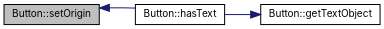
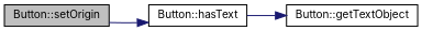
  digraph {
    fontname=Inter
    rankdir=LR
    node [color=black fillcolor=white fontname=Inter fontsize=10 shape=record style=filled]
    edge [color=midnightblue fontname=Inter fontsize=10 labelfontname=Helvetica labelfontsize=10 style=solid]
    n1 [fillcolor=grey75 fontcolor=black height=0.2 label="Button::setOrigin" width=0.4]
    n2 [height=0.2 label="Button::hasText" width=0.4]
    n3 [height=0.2 label="Button::getTextObject" width=0.4]
-   n2 -> n1
+   n1 -> n2
    n2 -> n3
  }
